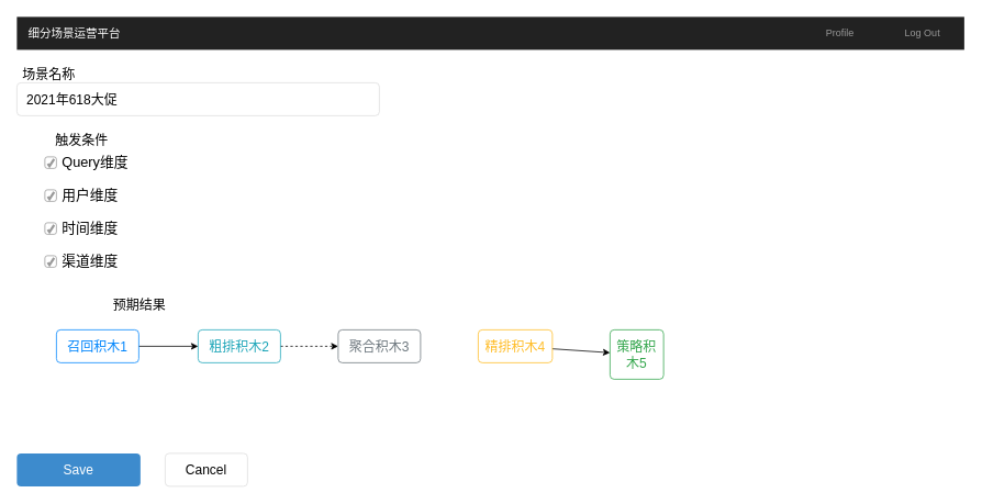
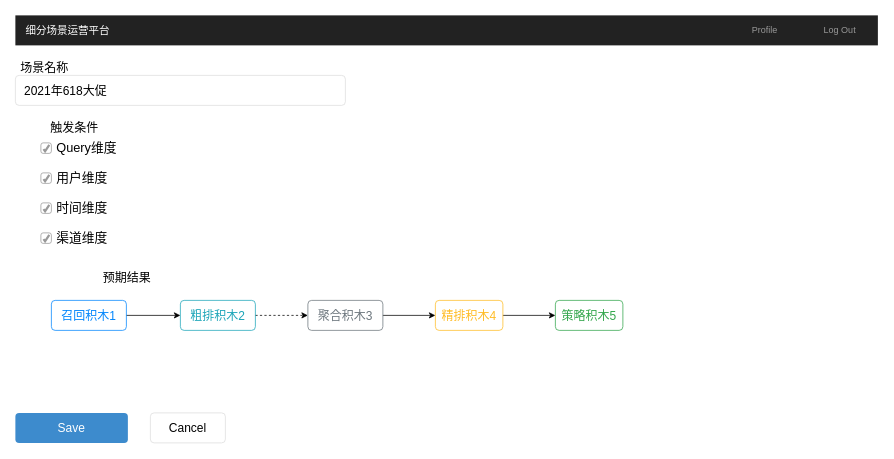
  <mxCell id="0" style=";html=1;" />
  <mxCell id="1" style=";html=1;" parent="0" />
  <mxCell id="2" value="" style="html=1;shadow=0;dashed=0;shape=mxgraph.bootstrap.rect;fillColor=#222222;strokeColor=none;whiteSpace=wrap;rounded=0;fontSize=12;fontColor=#000000;align=center;" parent="1" vertex="1"><mxGeometry x="20" y="20" width="1150" height="40" as="geometry" /></mxCell>
  <mxCell id="3" value="&lt;font color=&quot;#ffffff&quot;&gt;细分场景运营平台&lt;/font&gt;" style="html=1;shadow=0;dashed=0;fillColor=none;strokeColor=none;shape=mxgraph.bootstrap.rect;fontColor=#999999;fontSize=14;whiteSpace=wrap;" parent="2" vertex="1"><mxGeometry width="140" height="40" as="geometry" /></mxCell>
  <mxCell id="4" value="Profile" style="html=1;shadow=0;dashed=0;fillColor=none;strokeColor=none;shape=mxgraph.bootstrap.rect;fontColor=#999999;whiteSpace=wrap;" parent="2" vertex="1"><mxGeometry x="948.75" width="100.625" height="40" as="geometry" /></mxCell>
  <mxCell id="5" value="Log Out" style="html=1;shadow=0;dashed=0;fillColor=none;strokeColor=none;shape=mxgraph.bootstrap.rect;fontColor=#999999;whiteSpace=wrap;" parent="2" vertex="1"><mxGeometry x="1049.375" width="100.625" height="40" as="geometry" /></mxCell>
  <mxCell id="6" value="&lt;font style=&quot;font-size: 16px&quot;&gt;场景名称&lt;/font&gt;" style="html=1;shadow=0;dashed=0;shape=mxgraph.bootstrap.rect;strokeColor=none;fillColor=none;align=left;spacingLeft=5;whiteSpace=wrap;rounded=0;" parent="1" vertex="1"><mxGeometry x="20" y="80" width="200" height="20" as="geometry" /></mxCell>
  <mxCell id="7" value="2021年618大促" style="html=1;shadow=0;dashed=0;shape=mxgraph.bootstrap.rrect;rSize=5;strokeColor=#dddddd;;align=left;spacingLeft=10;fontSize=16;whiteSpace=wrap;rounded=0;" parent="1" vertex="1"><mxGeometry x="20" y="100" width="440" height="40" as="geometry" /></mxCell>
  <mxCell id="8" value="触发条件" style="html=1;shadow=0;dashed=0;shape=mxgraph.bootstrap.rect;strokeColor=none;fillColor=none;align=left;spacingLeft=5;whiteSpace=wrap;rounded=0;fontSize=16;" parent="1" vertex="1"><mxGeometry x="60" y="160" width="200" height="20" as="geometry" /></mxCell>
  <mxCell id="9" value="Save" style="html=1;shadow=0;dashed=0;shape=mxgraph.bootstrap.rrect;align=center;rSize=5;strokeColor=none;fillColor=#3D8BCD;fontColor=#ffffff;fontSize=16;whiteSpace=wrap;rounded=0;" parent="1" vertex="1"><mxGeometry x="20" y="550" width="150" height="40" as="geometry" /></mxCell>
  <mxCell id="10" value="Cancel" style="html=1;shadow=0;dashed=0;shape=mxgraph.bootstrap.rrect;align=center;rSize=5;strokeColor=#dddddd;fontSize=16;whiteSpace=wrap;rounded=0;" parent="1" vertex="1"><mxGeometry x="200" y="550" width="100" height="40" as="geometry" /></mxCell>
  <mxCell id="11" value="Query维度&lt;br&gt;" style="html=1;shadow=0;dashed=0;shape=mxgraph.bootstrap.checkbox;fontSize=17;strokeColor=#999999;align=left;labelPosition=right;spacingLeft=5;rounded=0;" vertex="1" parent="1"><mxGeometry x="54" y="190" width="14" height="14" as="geometry" /></mxCell>
  <mxCell id="12" value="用户维度" style="html=1;shadow=0;dashed=0;shape=mxgraph.bootstrap.checkbox;fontSize=17;strokeColor=#999999;align=left;labelPosition=right;spacingLeft=5;rounded=0;" vertex="1" parent="1"><mxGeometry x="54" y="230" width="14" height="14" as="geometry" /></mxCell>
  <mxCell id="13" value="时间维度" style="html=1;shadow=0;dashed=0;shape=mxgraph.bootstrap.checkbox;fontSize=17;strokeColor=#999999;align=left;labelPosition=right;spacingLeft=5;rounded=0;" vertex="1" parent="1"><mxGeometry x="54" y="270" width="14" height="14" as="geometry" /></mxCell>
  <mxCell id="14" value="渠道维度" style="html=1;shadow=0;dashed=0;shape=mxgraph.bootstrap.checkbox;fontSize=17;strokeColor=#999999;align=left;labelPosition=right;spacingLeft=5;rounded=0;" vertex="1" parent="1"><mxGeometry x="54" y="310" width="14" height="14" as="geometry" /></mxCell>
  <mxCell id="15" value="预期结果" style="html=1;shadow=0;dashed=0;shape=mxgraph.bootstrap.rect;strokeColor=none;fillColor=none;align=left;spacingLeft=5;whiteSpace=wrap;rounded=0;fontSize=16;" vertex="1" parent="1"><mxGeometry x="130" y="360" width="200" height="20" as="geometry" /></mxCell>
  <mxCell id="16" style="edgeStyle=orthogonalEdgeStyle;rounded=0;orthogonalLoop=1;jettySize=auto;html=1;fontSize=16;fontColor=#000000;dashed=1;" edge="1" parent="1" source="17" target="21"><mxGeometry relative="1" as="geometry" /></mxCell>
  <mxCell id="17" value="粗排积木2" style="html=1;shadow=0;dashed=0;shape=mxgraph.bootstrap.rrect;rSize=5;strokeColor=#1CA5B8;strokeWidth=1;fillColor=none;fontColor=#1CA5B8;whiteSpace=wrap;align=center;verticalAlign=middle;spacingLeft=0;fontStyle=0;fontSize=16;spacing=5;" vertex="1" parent="1"><mxGeometry x="240" y="400" width="100" height="40" as="geometry" /></mxCell>
  <mxCell id="18" style="edgeStyle=orthogonalEdgeStyle;rounded=0;orthogonalLoop=1;jettySize=auto;html=1;entryX=0;entryY=0.5;entryDx=0;entryDy=0;entryPerimeter=0;fontSize=16;fontColor=#000000;" edge="1" parent="1" source="19" target="17"><mxGeometry relative="1" as="geometry" /></mxCell>
  <mxCell id="19" value="召回积木1" style="html=1;shadow=0;dashed=0;shape=mxgraph.bootstrap.rrect;rSize=5;strokeColor=#0085FC;strokeWidth=1;fillColor=none;fontColor=#0085FC;whiteSpace=wrap;align=center;verticalAlign=middle;spacingLeft=0;fontStyle=0;fontSize=16;spacing=5;" vertex="1" parent="1"><mxGeometry x="68" y="400" width="100" height="40" as="geometry" /></mxCell>
+ <mxCell id="20" style="edgeStyle=orthogonalEdgeStyle;rounded=0;orthogonalLoop=1;jettySize=auto;html=1;fontSize=16;fontColor=#000000;" edge="1" parent="1" source="21" target="23"><mxGeometry relative="1" as="geometry" /></mxCell>
  <mxCell id="21" value="聚合积木3" style="html=1;shadow=0;dashed=0;shape=mxgraph.bootstrap.rrect;rSize=5;strokeColor=#6C767D;strokeWidth=1;fillColor=none;fontColor=#6C767D;whiteSpace=wrap;align=center;verticalAlign=middle;spacingLeft=0;fontStyle=0;fontSize=16;spacing=5;" vertex="1" parent="1"><mxGeometry x="410" y="400" width="100" height="40" as="geometry" /></mxCell>
  <mxCell id="22" style="edgeStyle=none;rounded=0;orthogonalLoop=1;jettySize=auto;html=1;fontSize=16;fontColor=#000000;" edge="1" parent="1" source="23" target="24"><mxGeometry relative="1" as="geometry" /></mxCell>
  <mxCell id="23" value="精排积木4" style="html=1;shadow=0;dashed=0;shape=mxgraph.bootstrap.rrect;rSize=5;strokeColor=#FFBC26;strokeWidth=1;fillColor=none;fontColor=#FFBC26;whiteSpace=wrap;align=center;verticalAlign=middle;spacingLeft=0;fontStyle=0;fontSize=16;spacing=5;" vertex="1" parent="1"><mxGeometry x="580" y="400" width="90" height="40" as="geometry" /></mxCell>
- <mxCell id="24" value="策略积木5" style="html=1;shadow=0;dashed=0;shape=mxgraph.bootstrap.rrect;rSize=5;strokeColor=#33A64C;strokeWidth=1;fillColor=none;fontColor=#33A64C;whiteSpace=wrap;align=center;verticalAlign=middle;spacingLeft=0;fontStyle=0;fontSize=16;spacing=5;" vertex="1" parent="1"><mxGeometry x="740" y="400" width="65" height="60" as="geometry" /></mxCell>
+ <mxCell id="24" value="策略积木5" style="html=1;shadow=0;dashed=0;shape=mxgraph.bootstrap.rrect;rSize=5;strokeColor=#33A64C;strokeWidth=1;fillColor=none;fontColor=#33A64C;whiteSpace=wrap;align=center;verticalAlign=middle;spacingLeft=0;fontStyle=0;fontSize=16;spacing=5;" vertex="1" parent="1"><mxGeometry x="740" y="400" width="90" height="40" as="geometry" /></mxCell>
